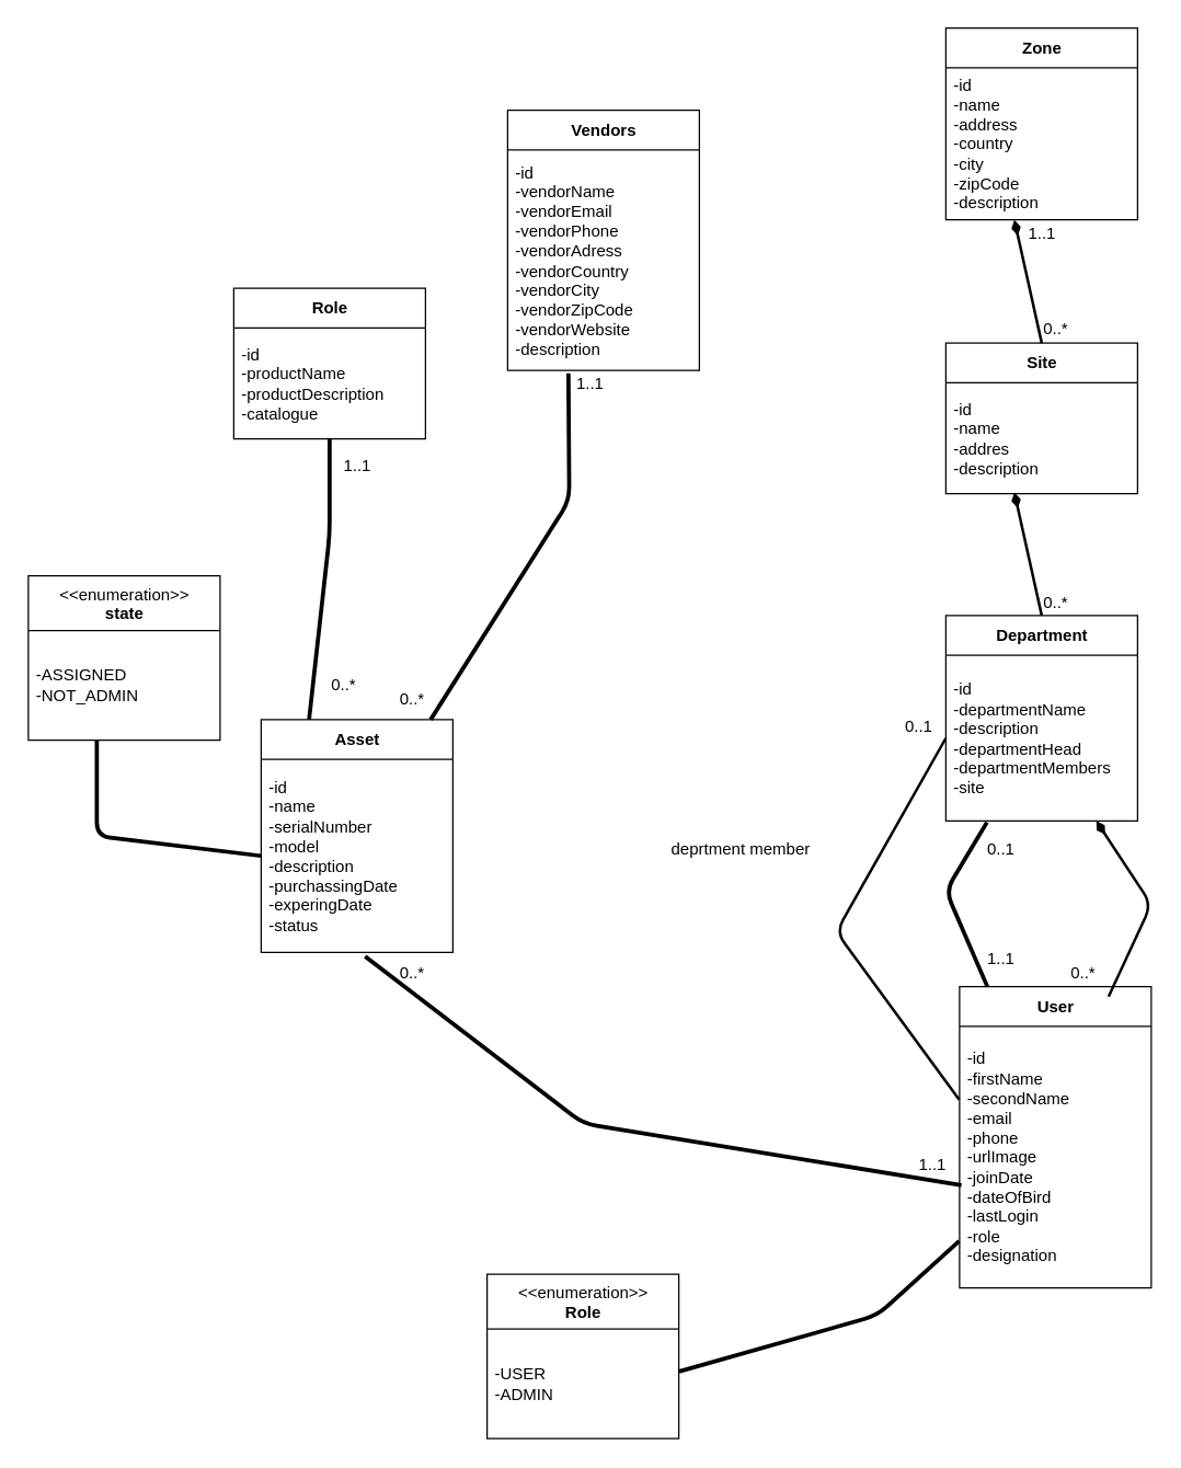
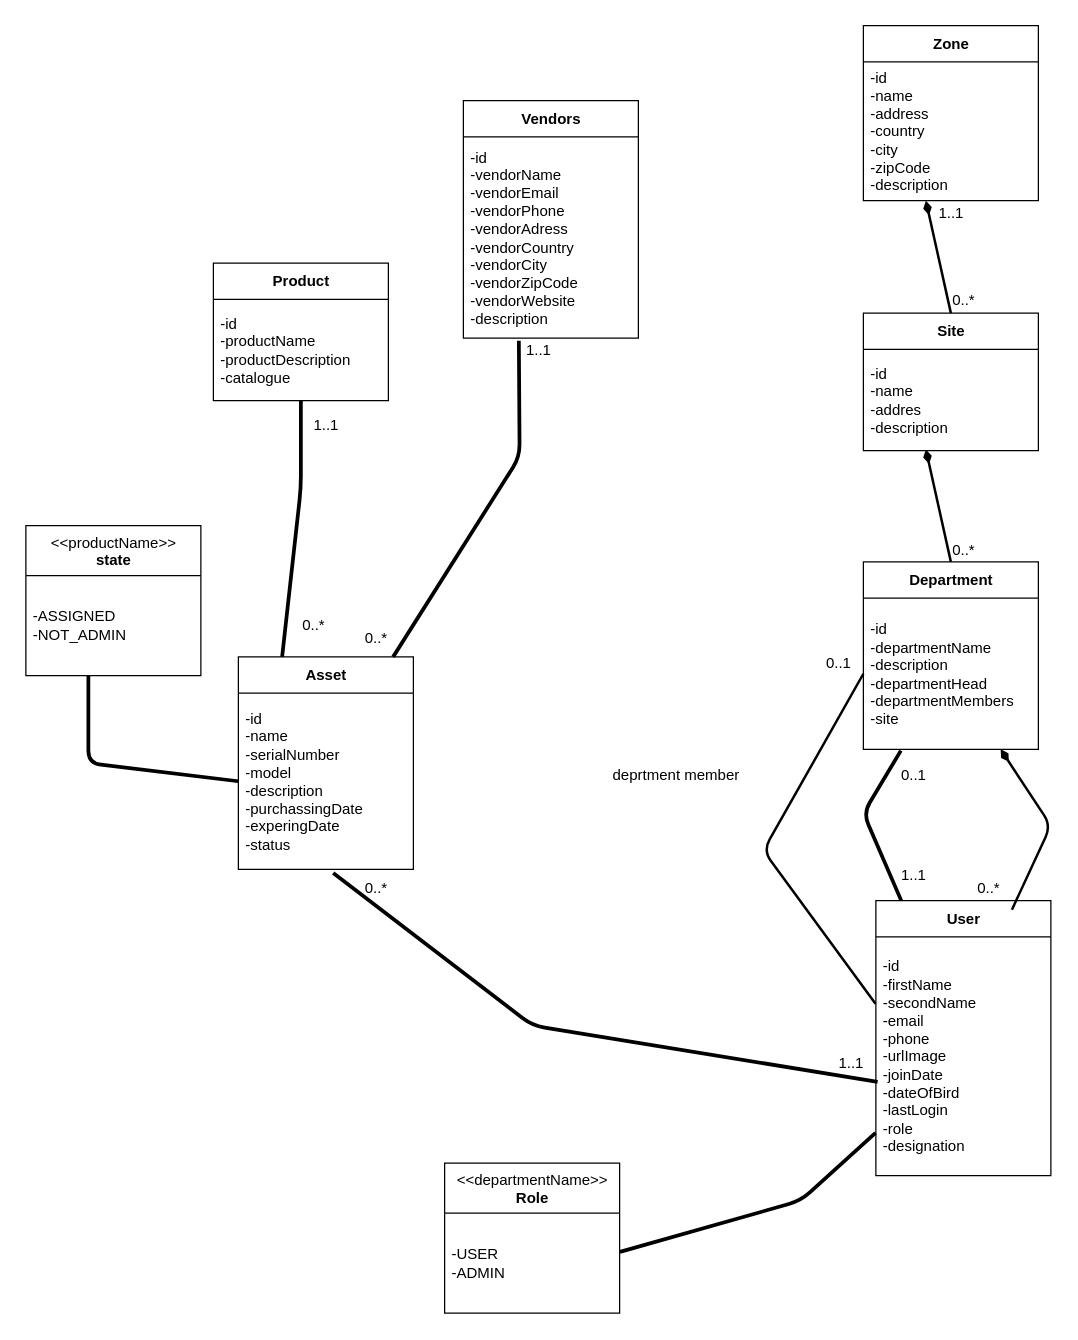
  <mxCell id="0" />
  <mxCell id="1" parent="0" />
- <mxCell id="2" value="&amp;lt;&amp;lt;enumeration&amp;gt;&amp;gt;&lt;br&gt;&lt;b&gt;state&lt;/b&gt;" style="swimlane;fontStyle=0;align=center;verticalAlign=top;childLayout=stackLayout;horizontal=1;startSize=40;horizontalStack=0;resizeParent=1;resizeParentMax=0;resizeLast=0;collapsible=0;marginBottom=0;html=1;" parent="1" vertex="1"><mxGeometry x="20" y="420" width="140" height="120" as="geometry" /></mxCell>
+ <mxCell id="2" value="&amp;lt;&amp;lt;productName&amp;gt;&amp;gt;&lt;br&gt;&lt;b&gt;state&lt;/b&gt;" style="swimlane;fontStyle=0;align=center;verticalAlign=top;childLayout=stackLayout;horizontal=1;startSize=40;horizontalStack=0;resizeParent=1;resizeParentMax=0;resizeLast=0;collapsible=0;marginBottom=0;html=1;" parent="1" vertex="1"><mxGeometry x="20" y="420" width="140" height="120" as="geometry" /></mxCell>
  <mxCell id="3" value="-ASSIGNED&lt;br&gt;-NOT_ADMIN" style="text;html=1;strokeColor=none;fillColor=none;align=left;verticalAlign=middle;spacingLeft=4;spacingRight=4;overflow=hidden;rotatable=0;points=[[0,0.5],[1,0.5]];portConstraint=eastwest;" parent="2" vertex="1"><mxGeometry y="40" width="140" height="80" as="geometry" /></mxCell>
  <mxCell id="4" value="User" style="swimlane;fontStyle=1;align=center;verticalAlign=middle;childLayout=stackLayout;horizontal=1;startSize=29;horizontalStack=0;resizeParent=1;resizeParentMax=0;resizeLast=0;collapsible=0;marginBottom=0;html=1;" parent="1" vertex="1"><mxGeometry x="700" y="720" width="140" height="220" as="geometry" /></mxCell>
  <mxCell id="5" value="-id&lt;br&gt;-firstName&lt;br&gt;-secondName&lt;br&gt;-email&lt;br&gt;-phone&lt;br&gt;-urlImage&lt;br&gt;-joinDate&lt;br&gt;-dateOfBird&lt;br&gt;-lastLogin&lt;br&gt;-role&lt;br&gt;-designation" style="text;html=1;strokeColor=none;fillColor=none;align=left;verticalAlign=middle;spacingLeft=4;spacingRight=4;overflow=hidden;rotatable=0;points=[[0,0.5],[1,0.5]];portConstraint=eastwest;" parent="4" vertex="1"><mxGeometry y="29" width="140" height="191" as="geometry" /></mxCell>
  <mxCell id="6" value="Department" style="swimlane;fontStyle=1;align=center;verticalAlign=middle;childLayout=stackLayout;horizontal=1;startSize=29;horizontalStack=0;resizeParent=1;resizeParentMax=0;resizeLast=0;collapsible=0;marginBottom=0;html=1;" parent="1" vertex="1"><mxGeometry x="690" y="449" width="140" height="150" as="geometry" /></mxCell>
  <mxCell id="7" value="-id&lt;br&gt;-departmentName&lt;br&gt;-description&lt;br&gt;-departmentHead&lt;br&gt;-departmentMembers&lt;br&gt;-site" style="text;html=1;strokeColor=none;fillColor=none;align=left;verticalAlign=middle;spacingLeft=4;spacingRight=4;overflow=hidden;rotatable=0;points=[[0,0.5],[1,0.5]];portConstraint=eastwest;" parent="6" vertex="1"><mxGeometry y="29" width="140" height="121" as="geometry" /></mxCell>
- <mxCell id="8" value="Role" style="swimlane;fontStyle=1;align=center;verticalAlign=middle;childLayout=stackLayout;horizontal=1;startSize=29;horizontalStack=0;resizeParent=1;resizeParentMax=0;resizeLast=0;collapsible=0;marginBottom=0;html=1;" parent="1" vertex="1"><mxGeometry x="170" y="210" width="140" height="110" as="geometry" /></mxCell>
+ <mxCell id="8" value="Product" style="swimlane;fontStyle=1;align=center;verticalAlign=middle;childLayout=stackLayout;horizontal=1;startSize=29;horizontalStack=0;resizeParent=1;resizeParentMax=0;resizeLast=0;collapsible=0;marginBottom=0;html=1;" parent="1" vertex="1"><mxGeometry x="170" y="210" width="140" height="110" as="geometry" /></mxCell>
  <mxCell id="9" value="&lt;div style=&quot;&quot;&gt;-id&lt;/div&gt;&lt;div style=&quot;&quot;&gt;-productName&lt;/div&gt;&lt;div style=&quot;&quot;&gt;-productDescription&lt;/div&gt;&lt;div style=&quot;&quot;&gt;-catalogue&lt;/div&gt;" style="text;html=1;strokeColor=none;fillColor=none;align=left;verticalAlign=middle;spacingLeft=4;spacingRight=4;overflow=hidden;rotatable=0;points=[[0,0.5],[1,0.5]];portConstraint=eastwest;" parent="8" vertex="1"><mxGeometry y="29" width="140" height="81" as="geometry" /></mxCell>
  <mxCell id="10" value="Vendors" style="swimlane;fontStyle=1;align=center;verticalAlign=middle;childLayout=stackLayout;horizontal=1;startSize=29;horizontalStack=0;resizeParent=1;resizeParentMax=0;resizeLast=0;collapsible=0;marginBottom=0;html=1;" parent="1" vertex="1"><mxGeometry x="370" y="80" width="140" height="190" as="geometry" /></mxCell>
  <mxCell id="11" value="-id&lt;br&gt;-vendorName&lt;br&gt;-vendorEmail&lt;br&gt;-vendorPhone&lt;br&gt;-vendorAdress&lt;br&gt;-vendorCountry&lt;br&gt;-vendorCity&lt;br&gt;-vendorZipCode&lt;br&gt;-vendorWebsite&lt;br&gt;-description" style="text;html=1;strokeColor=none;fillColor=none;align=left;verticalAlign=middle;spacingLeft=4;spacingRight=4;overflow=hidden;rotatable=0;points=[[0,0.5],[1,0.5]];portConstraint=eastwest;" parent="10" vertex="1"><mxGeometry y="29" width="140" height="161" as="geometry" /></mxCell>
  <mxCell id="12" value="Site" style="swimlane;fontStyle=1;align=center;verticalAlign=middle;childLayout=stackLayout;horizontal=1;startSize=29;horizontalStack=0;resizeParent=1;resizeParentMax=0;resizeLast=0;collapsible=0;marginBottom=0;html=1;" parent="1" vertex="1"><mxGeometry x="690" y="250" width="140" height="110" as="geometry" /></mxCell>
  <mxCell id="13" value="-id&lt;br&gt;-name&lt;br&gt;-addres&lt;br&gt;-description" style="text;html=1;strokeColor=none;fillColor=none;align=left;verticalAlign=middle;spacingLeft=4;spacingRight=4;overflow=hidden;rotatable=0;points=[[0,0.5],[1,0.5]];portConstraint=eastwest;" parent="12" vertex="1"><mxGeometry y="29" width="140" height="81" as="geometry" /></mxCell>
  <mxCell id="14" value="Zone" style="swimlane;fontStyle=1;align=center;verticalAlign=middle;childLayout=stackLayout;horizontal=1;startSize=29;horizontalStack=0;resizeParent=1;resizeParentMax=0;resizeLast=0;collapsible=0;marginBottom=0;html=1;" parent="1" vertex="1"><mxGeometry x="690" y="20" width="140" height="140" as="geometry" /></mxCell>
  <mxCell id="15" value="-id&lt;br&gt;-name&lt;br&gt;-address&lt;br&gt;-country&lt;br&gt;-city&lt;br&gt;-zipCode&lt;br&gt;-description" style="text;html=1;strokeColor=none;fillColor=none;align=left;verticalAlign=middle;spacingLeft=4;spacingRight=4;overflow=hidden;rotatable=0;points=[[0,0.5],[1,0.5]];portConstraint=eastwest;" parent="14" vertex="1"><mxGeometry y="29" width="140" height="111" as="geometry" /></mxCell>
  <mxCell id="16" value="Asset" style="swimlane;fontStyle=1;align=center;verticalAlign=middle;childLayout=stackLayout;horizontal=1;startSize=29;horizontalStack=0;resizeParent=1;resizeParentMax=0;resizeLast=0;collapsible=0;marginBottom=0;html=1;" parent="1" vertex="1"><mxGeometry x="190" y="525" width="140" height="170" as="geometry" /></mxCell>
  <mxCell id="17" value="-id&lt;br&gt;-name&lt;br&gt;-serialNumber&lt;br&gt;-model&lt;br&gt;-description&lt;br&gt;-purchassingDate&lt;br&gt;-experingDate&lt;br&gt;-status" style="text;html=1;strokeColor=none;fillColor=none;align=left;verticalAlign=middle;spacingLeft=4;spacingRight=4;overflow=hidden;rotatable=0;points=[[0,0.5],[1,0.5]];portConstraint=eastwest;" parent="16" vertex="1"><mxGeometry y="29" width="140" height="141" as="geometry" /></mxCell>
  <mxCell id="18" value="" style="endArrow=none;startArrow=diamondThin;endFill=0;startFill=1;html=1;verticalAlign=bottom;labelBackgroundColor=none;strokeWidth=2;entryX=0.5;entryY=0;entryDx=0;entryDy=0;" parent="1" target="12" edge="1"><mxGeometry width="160" relative="1" as="geometry"><mxPoint x="740" y="160" as="sourcePoint" /><mxPoint x="880" y="200" as="targetPoint" /></mxGeometry></mxCell>
  <mxCell id="19" value="" style="endArrow=none;startArrow=none;endFill=0;startFill=0;endSize=8;html=1;verticalAlign=bottom;labelBackgroundColor=none;strokeWidth=3;entryX=0;entryY=0.5;entryDx=0;entryDy=0;" parent="1" target="17" edge="1"><mxGeometry width="160" relative="1" as="geometry"><mxPoint x="70" y="540" as="sourcePoint" /><mxPoint x="82.414" y="630" as="targetPoint" /><Array as="points"><mxPoint x="70" y="610" /></Array></mxGeometry></mxCell>
  <mxCell id="20" value="" style="endArrow=none;startArrow=diamondThin;endFill=0;startFill=1;html=1;verticalAlign=bottom;labelBackgroundColor=none;strokeWidth=2;entryX=0.5;entryY=0;entryDx=0;entryDy=0;" parent="1" edge="1"><mxGeometry width="160" relative="1" as="geometry"><mxPoint x="740" y="359" as="sourcePoint" /><mxPoint x="760" y="449" as="targetPoint" /></mxGeometry></mxCell>
  <mxCell id="21" value="" style="endArrow=none;startArrow=diamondThin;endFill=0;startFill=1;html=1;verticalAlign=bottom;labelBackgroundColor=none;strokeWidth=2;entryX=0.971;entryY=1.075;entryDx=0;entryDy=0;entryPerimeter=0;" parent="1" source="7" target="31" edge="1"><mxGeometry width="160" relative="1" as="geometry"><mxPoint x="620" y="620" as="sourcePoint" /><mxPoint x="810" y="710" as="targetPoint" /><Array as="points"><mxPoint x="840" y="660" /></Array></mxGeometry></mxCell>
  <mxCell id="22" value="" style="endArrow=none;startArrow=none;endFill=0;startFill=0;endSize=8;html=1;verticalAlign=bottom;labelBackgroundColor=none;strokeWidth=3;entryX=0.25;entryY=0;entryDx=0;entryDy=0;" parent="1" target="16" edge="1"><mxGeometry width="160" relative="1" as="geometry"><mxPoint x="240" y="320" as="sourcePoint" /><mxPoint x="360" y="404.5" as="targetPoint" /><Array as="points"><mxPoint x="240" y="390" /></Array></mxGeometry></mxCell>
  <mxCell id="23" value="" style="endArrow=none;startArrow=none;endFill=0;startFill=0;endSize=8;html=1;verticalAlign=bottom;labelBackgroundColor=none;strokeWidth=3;exitX=0.317;exitY=1.013;exitDx=0;exitDy=0;exitPerimeter=0;" parent="1" source="11" target="16" edge="1"><mxGeometry width="160" relative="1" as="geometry"><mxPoint x="415" y="295" as="sourcePoint" /><mxPoint x="400" y="500" as="targetPoint" /><Array as="points"><mxPoint x="415" y="365" /></Array></mxGeometry></mxCell>
  <mxCell id="24" value="" style="endArrow=none;startArrow=none;endFill=0;startFill=0;endSize=8;html=1;verticalAlign=bottom;labelBackgroundColor=none;strokeWidth=3;entryX=0.542;entryY=1.02;entryDx=0;entryDy=0;entryPerimeter=0;exitX=0.01;exitY=0.607;exitDx=0;exitDy=0;exitPerimeter=0;" parent="1" source="5" target="17" edge="1"><mxGeometry width="160" relative="1" as="geometry"><mxPoint x="425.22" y="750" as="sourcePoint" /><mxPoint x="323.996" y="980" as="targetPoint" /><Array as="points"><mxPoint x="425.22" y="820" /></Array></mxGeometry></mxCell>
- <mxCell id="25" value="&amp;lt;&amp;lt;enumeration&amp;gt;&amp;gt;&lt;br&gt;&lt;b&gt;Role&lt;/b&gt;" style="swimlane;fontStyle=0;align=center;verticalAlign=top;childLayout=stackLayout;horizontal=1;startSize=40;horizontalStack=0;resizeParent=1;resizeParentMax=0;resizeLast=0;collapsible=0;marginBottom=0;html=1;" parent="1" vertex="1"><mxGeometry x="355" y="930" width="140" height="120" as="geometry" /></mxCell>
+ <mxCell id="25" value="&amp;lt;&amp;lt;departmentName&amp;gt;&amp;gt;&lt;br&gt;&lt;b&gt;Role&lt;/b&gt;" style="swimlane;fontStyle=0;align=center;verticalAlign=top;childLayout=stackLayout;horizontal=1;startSize=40;horizontalStack=0;resizeParent=1;resizeParentMax=0;resizeLast=0;collapsible=0;marginBottom=0;html=1;" parent="1" vertex="1"><mxGeometry x="355" y="930" width="140" height="120" as="geometry" /></mxCell>
  <mxCell id="26" value="-USER&lt;br&gt;-ADMIN" style="text;html=1;strokeColor=none;fillColor=none;align=left;verticalAlign=middle;spacingLeft=4;spacingRight=4;overflow=hidden;rotatable=0;points=[[0,0.5],[1,0.5]];portConstraint=eastwest;" parent="25" vertex="1"><mxGeometry y="40" width="140" height="80" as="geometry" /></mxCell>
  <mxCell id="27" value="" style="endArrow=none;startArrow=none;endFill=0;startFill=0;endSize=8;html=1;verticalAlign=bottom;labelBackgroundColor=none;strokeWidth=3;entryX=1.002;entryY=0.388;entryDx=0;entryDy=0;entryPerimeter=0;exitX=-0.002;exitY=0.821;exitDx=0;exitDy=0;exitPerimeter=0;" parent="1" source="5" target="26" edge="1"><mxGeometry width="160" relative="1" as="geometry"><mxPoint x="690" y="910" as="sourcePoint" /><mxPoint x="810" y="994.5" as="targetPoint" /><Array as="points"><mxPoint x="640" y="960" /></Array></mxGeometry></mxCell>
  <mxCell id="28" value="0..*" style="text;html=1;align=center;verticalAlign=middle;resizable=0;points=[];autosize=1;strokeColor=none;fillColor=none;" parent="1" vertex="1"><mxGeometry x="750" y="225" width="40" height="30" as="geometry" /></mxCell>
  <mxCell id="29" value="1..1" style="text;html=1;align=center;verticalAlign=middle;resizable=0;points=[];autosize=1;strokeColor=none;fillColor=none;" parent="1" vertex="1"><mxGeometry x="740" y="155" width="40" height="30" as="geometry" /></mxCell>
  <mxCell id="30" value="0..*" style="text;html=1;align=center;verticalAlign=middle;resizable=0;points=[];autosize=1;strokeColor=none;fillColor=none;" parent="1" vertex="1"><mxGeometry x="750" y="425" width="40" height="30" as="geometry" /></mxCell>
  <mxCell id="31" value="0..*" style="text;html=1;align=center;verticalAlign=middle;resizable=0;points=[];autosize=1;strokeColor=none;fillColor=none;" parent="1" vertex="1"><mxGeometry x="770" y="695" width="40" height="30" as="geometry" /></mxCell>
  <mxCell id="32" value="0..*" style="text;html=1;align=center;verticalAlign=middle;resizable=0;points=[];autosize=1;strokeColor=none;fillColor=none;" parent="1" vertex="1"><mxGeometry x="280" y="695" width="40" height="30" as="geometry" /></mxCell>
  <mxCell id="33" value="1..1" style="text;html=1;align=center;verticalAlign=middle;resizable=0;points=[];autosize=1;strokeColor=none;fillColor=none;" parent="1" vertex="1"><mxGeometry x="660" y="835" width="40" height="30" as="geometry" /></mxCell>
  <mxCell id="34" value="1..1" style="text;html=1;align=center;verticalAlign=middle;resizable=0;points=[];autosize=1;strokeColor=none;fillColor=none;" parent="1" vertex="1"><mxGeometry x="240" y="325" width="40" height="30" as="geometry" /></mxCell>
  <mxCell id="35" value="0..*" style="text;html=1;align=center;verticalAlign=middle;resizable=0;points=[];autosize=1;strokeColor=none;fillColor=none;" parent="1" vertex="1"><mxGeometry x="230" y="485" width="40" height="30" as="geometry" /></mxCell>
  <mxCell id="36" value="1..1" style="text;html=1;align=center;verticalAlign=middle;resizable=0;points=[];autosize=1;strokeColor=none;fillColor=none;" parent="1" vertex="1"><mxGeometry x="410" y="265" width="40" height="30" as="geometry" /></mxCell>
  <mxCell id="37" value="0..*" style="text;html=1;align=center;verticalAlign=middle;resizable=0;points=[];autosize=1;strokeColor=none;fillColor=none;" parent="1" vertex="1"><mxGeometry x="280" y="495" width="40" height="30" as="geometry" /></mxCell>
  <mxCell id="38" value="" style="endArrow=none;startArrow=none;endFill=0;startFill=0;endSize=8;html=1;verticalAlign=bottom;labelBackgroundColor=none;strokeWidth=3;exitX=0.145;exitY=0;exitDx=0;exitDy=0;exitPerimeter=0;" edge="1" parent="1" source="4"><mxGeometry width="160" relative="1" as="geometry"><mxPoint x="654.44" y="530.001" as="sourcePoint" /><mxPoint x="720" y="600" as="targetPoint" /><Array as="points"><mxPoint x="690" y="650" /></Array></mxGeometry></mxCell>
  <mxCell id="39" style="edgeStyle=none;html=1;exitX=0;exitY=0.5;exitDx=0;exitDy=0;endArrow=none;endFill=0;strokeWidth=2;entryX=-0.002;entryY=0.28;entryDx=0;entryDy=0;entryPerimeter=0;" edge="1" parent="1" source="7" target="5"><mxGeometry relative="1" as="geometry"><mxPoint x="670" y="800" as="targetPoint" /><Array as="points"><mxPoint x="610" y="680" /></Array></mxGeometry></mxCell>
  <mxCell id="40" value="deprtment member" style="text;html=1;align=center;verticalAlign=middle;resizable=0;points=[];autosize=1;strokeColor=none;fillColor=none;" vertex="1" parent="1"><mxGeometry x="480" y="605" width="120" height="30" as="geometry" /></mxCell>
  <mxCell id="41" value="0..1" style="text;html=1;align=center;verticalAlign=middle;resizable=0;points=[];autosize=1;strokeColor=none;fillColor=none;" vertex="1" parent="1"><mxGeometry x="650" y="515" width="40" height="30" as="geometry" /></mxCell>
  <mxCell id="42" value="1..1" style="text;html=1;align=center;verticalAlign=middle;resizable=0;points=[];autosize=1;strokeColor=none;fillColor=none;" vertex="1" parent="1"><mxGeometry x="710" y="685" width="40" height="30" as="geometry" /></mxCell>
  <mxCell id="43" value="0..1" style="text;html=1;align=center;verticalAlign=middle;resizable=0;points=[];autosize=1;strokeColor=none;fillColor=none;" vertex="1" parent="1"><mxGeometry x="710" y="605" width="40" height="30" as="geometry" /></mxCell>
